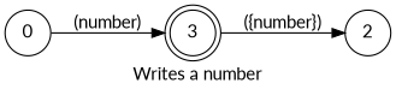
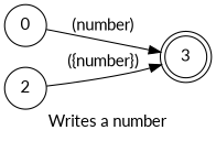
  digraph {
    desc="Writes a number in the editor"
    fontname=Lato
    label="Writes a number"
    lang="en-US"
    langName=English
    rankdir=LR
    title="Writes a number"
    node [fontname=Lato shape=circle]
    edge [fontname=Lato]
    3 [shape=doublecircle]
    0
    2
    0 -> 3 [label="(number)"]
-   3 -> 2 [label="({number})" store=number]
+   2 -> 3 [label="({number})" store=number]
  }
